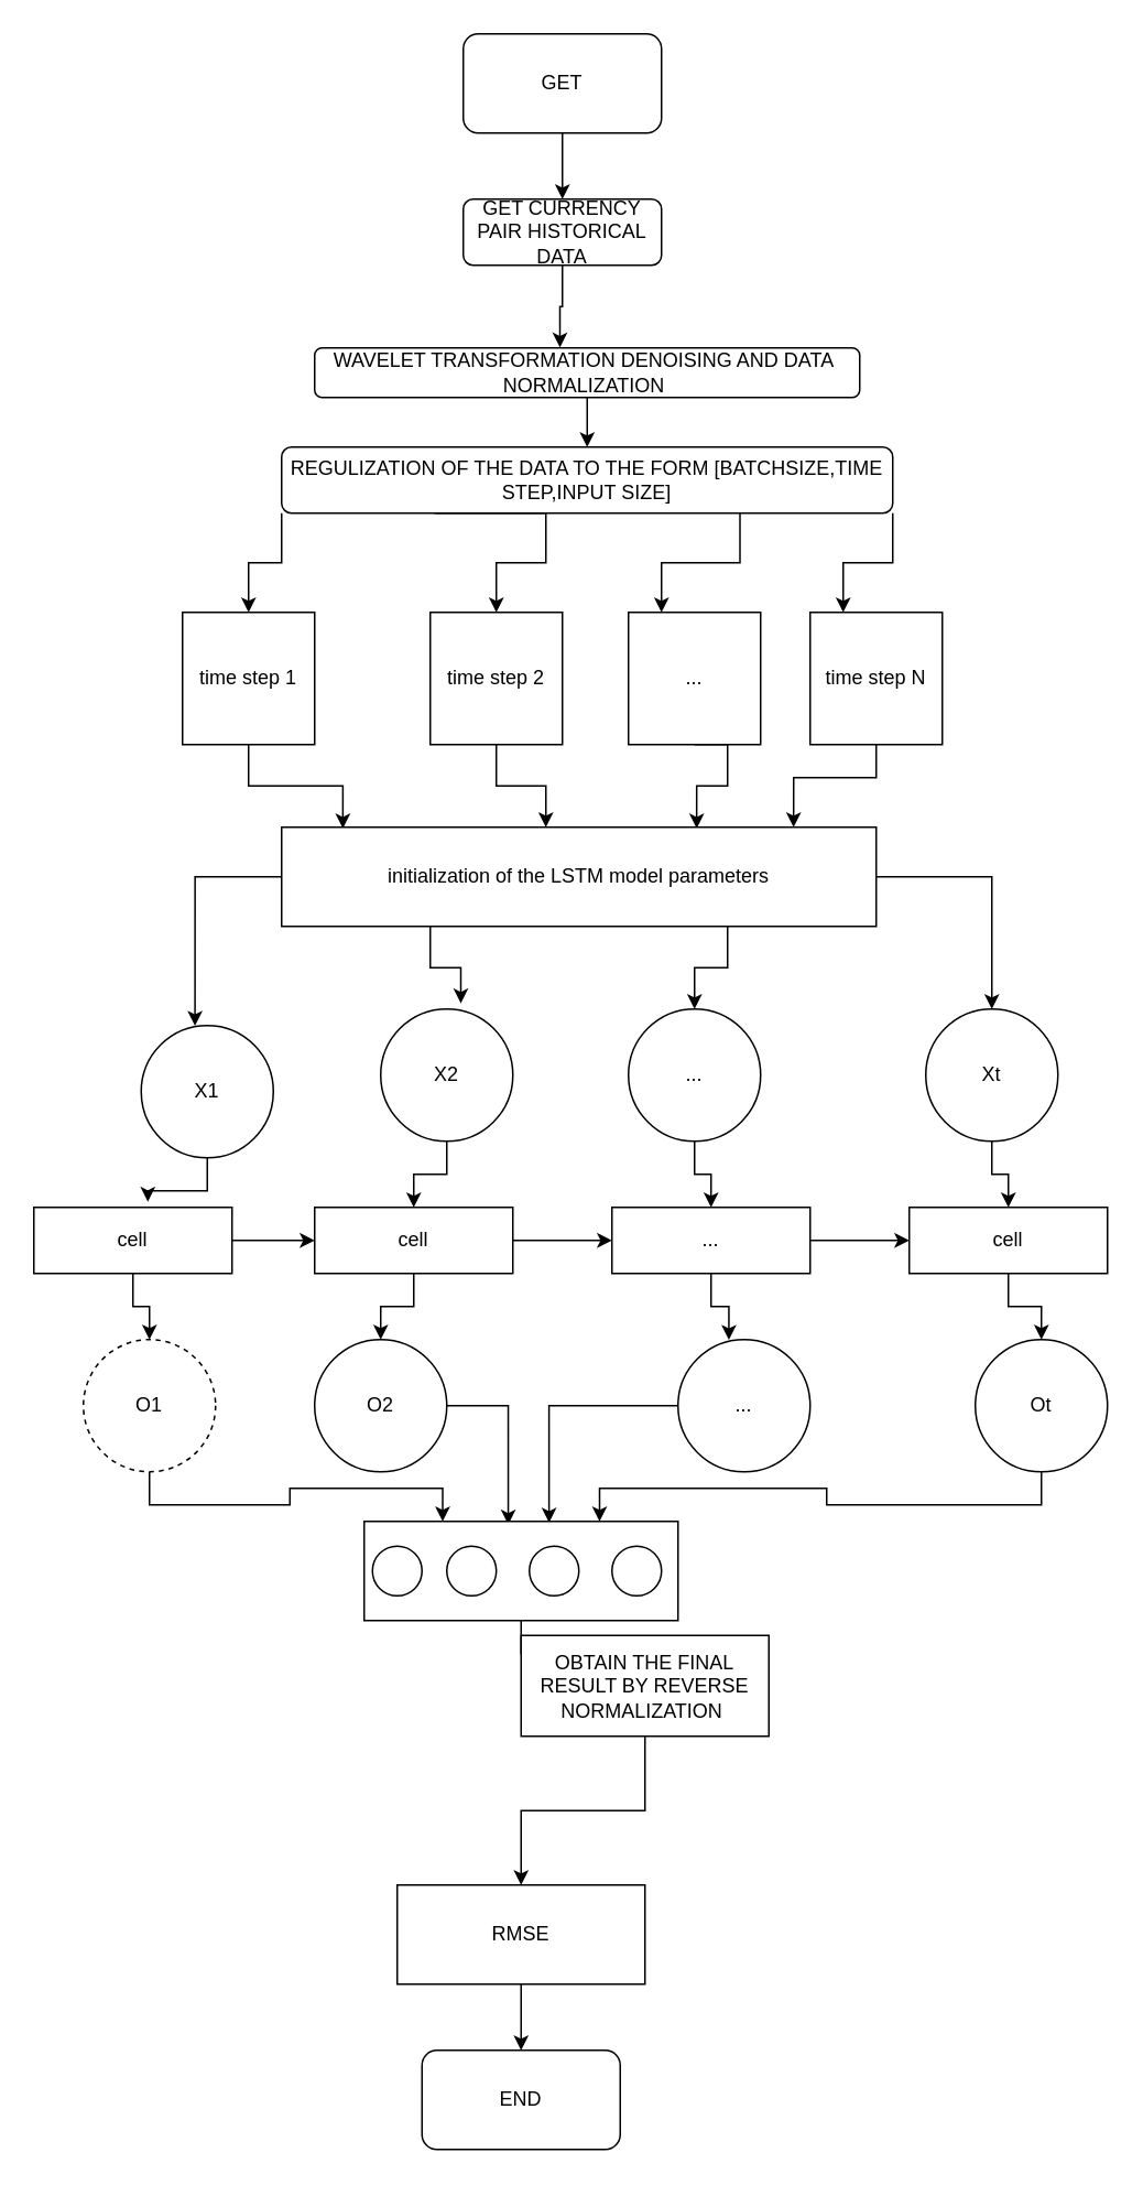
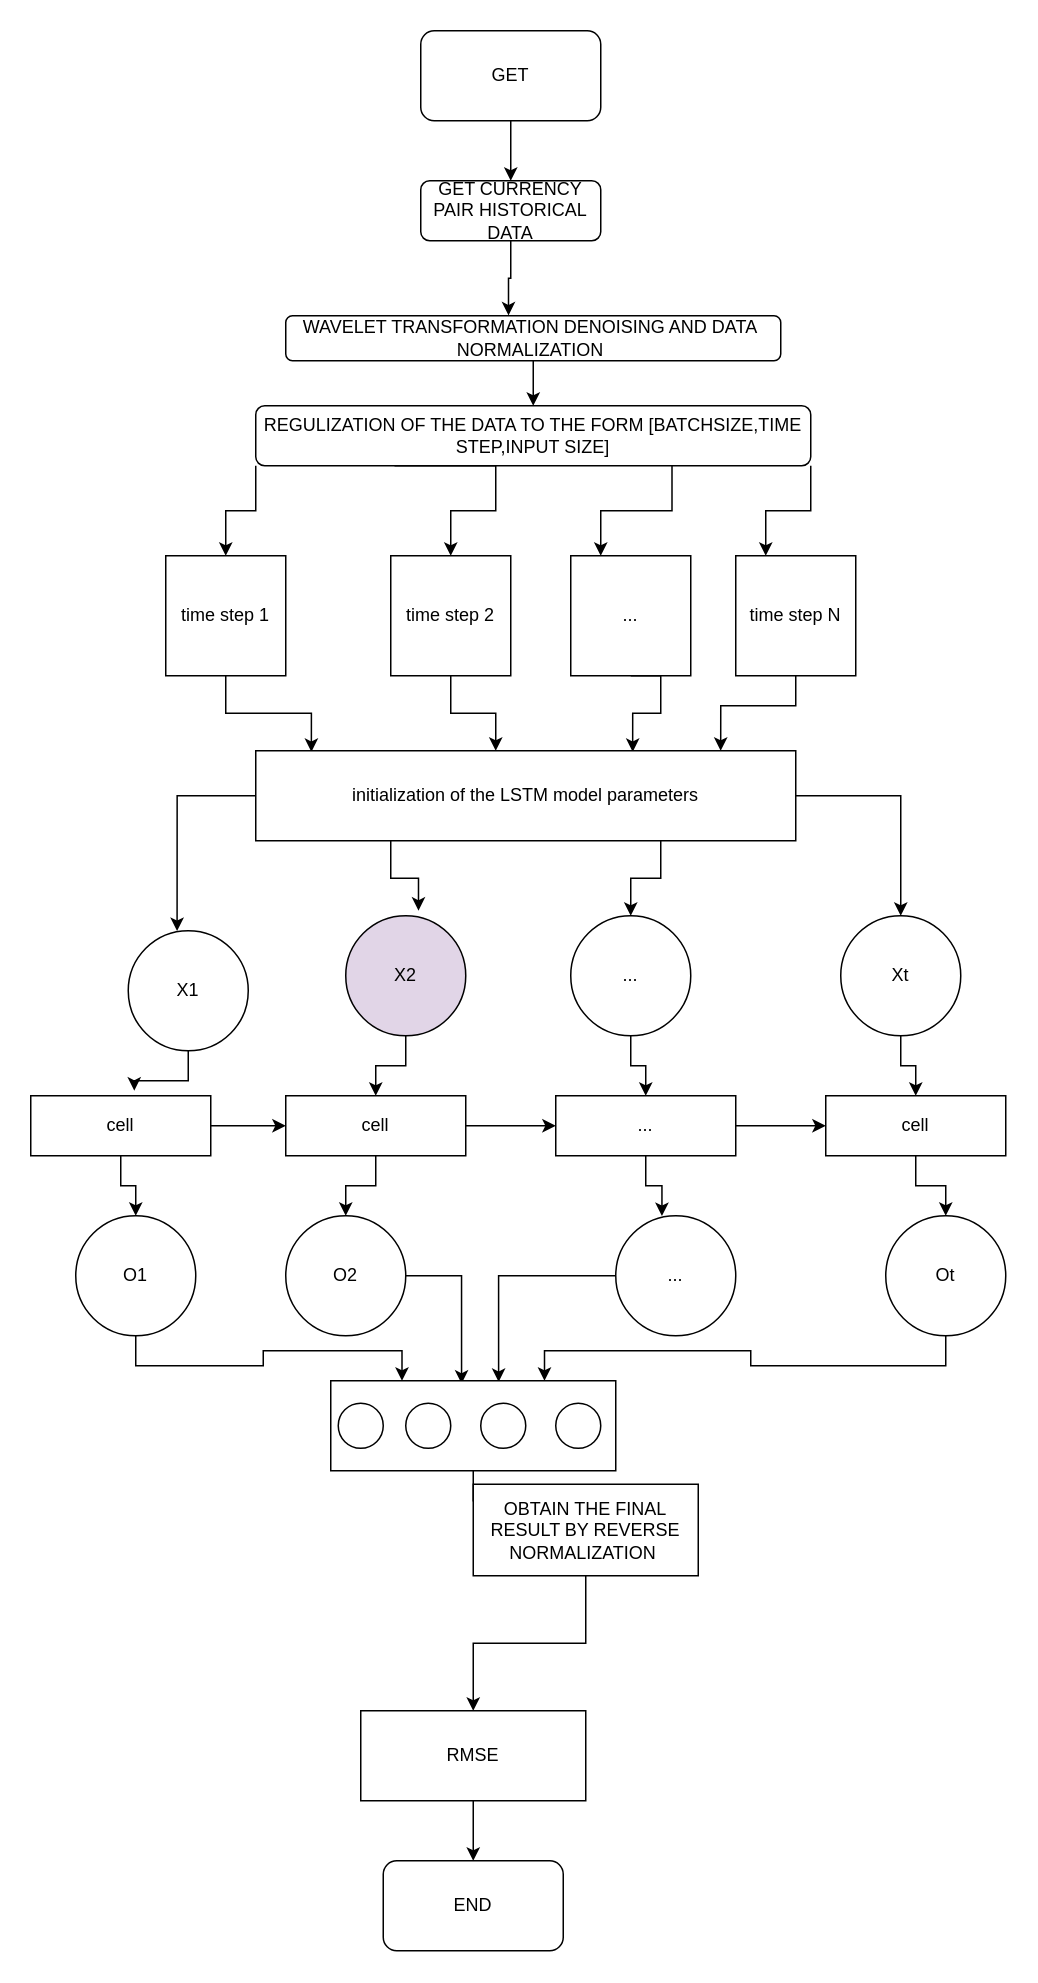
  <mxCell id="0" />
  <mxCell id="1" parent="0" />
  <mxCell id="2" style="edgeStyle=orthogonalEdgeStyle;rounded=0;orthogonalLoop=1;jettySize=auto;html=1;exitX=0.5;exitY=1;exitDx=0;exitDy=0;entryX=0.45;entryY=-0.008;entryDx=0;entryDy=0;entryPerimeter=0;" edge="1" parent="1" source="3" target="5"><mxGeometry relative="1" as="geometry" /></mxCell>
  <mxCell id="3" value="GET CURRENCY PAIR HISTORICAL DATA" style="rounded=1;whiteSpace=wrap;html=1;fontSize=12;glass=0;strokeWidth=1;shadow=0;" parent="1" vertex="1"><mxGeometry x="280" y="120" width="120" height="40" as="geometry" /></mxCell>
  <mxCell id="4" style="edgeStyle=orthogonalEdgeStyle;rounded=0;orthogonalLoop=1;jettySize=auto;html=1;exitX=0.5;exitY=1;exitDx=0;exitDy=0;entryX=0.5;entryY=0;entryDx=0;entryDy=0;" edge="1" parent="1" source="5" target="12"><mxGeometry relative="1" as="geometry" /></mxCell>
  <mxCell id="5" value="WAVELET TRANSFORMATION DENOISING AND DATA&amp;nbsp; NORMALIZATION&amp;nbsp;" style="rounded=1;whiteSpace=wrap;html=1;fontSize=12;glass=0;strokeWidth=1;shadow=0;" vertex="1" parent="1"><mxGeometry x="190" y="210" width="330" height="30" as="geometry" /></mxCell>
  <mxCell id="6" style="edgeStyle=orthogonalEdgeStyle;rounded=0;orthogonalLoop=1;jettySize=auto;html=1;exitX=0.5;exitY=1;exitDx=0;exitDy=0;entryX=0.5;entryY=0;entryDx=0;entryDy=0;" edge="1" parent="1" source="7" target="3"><mxGeometry relative="1" as="geometry" /></mxCell>
  <mxCell id="7" value="GET" style="rounded=1;whiteSpace=wrap;html=1;" vertex="1" parent="1"><mxGeometry x="280" y="20" width="120" height="60" as="geometry" /></mxCell>
  <mxCell id="8" style="edgeStyle=orthogonalEdgeStyle;rounded=0;orthogonalLoop=1;jettySize=auto;html=1;exitX=0.25;exitY=1;exitDx=0;exitDy=0;entryX=0.5;entryY=0;entryDx=0;entryDy=0;" edge="1" parent="1" source="12" target="16"><mxGeometry relative="1" as="geometry"><Array as="points"><mxPoint x="330" y="310" /><mxPoint x="330" y="340" /><mxPoint x="300" y="340" /></Array></mxGeometry></mxCell>
  <mxCell id="9" style="edgeStyle=orthogonalEdgeStyle;rounded=0;orthogonalLoop=1;jettySize=auto;html=1;exitX=0.75;exitY=1;exitDx=0;exitDy=0;entryX=0.25;entryY=0;entryDx=0;entryDy=0;" edge="1" parent="1" source="12" target="18"><mxGeometry relative="1" as="geometry" /></mxCell>
  <mxCell id="10" style="edgeStyle=orthogonalEdgeStyle;rounded=0;orthogonalLoop=1;jettySize=auto;html=1;exitX=1;exitY=1;exitDx=0;exitDy=0;entryX=0.25;entryY=0;entryDx=0;entryDy=0;" edge="1" parent="1" source="12" target="20"><mxGeometry relative="1" as="geometry" /></mxCell>
  <mxCell id="11" style="edgeStyle=orthogonalEdgeStyle;rounded=0;orthogonalLoop=1;jettySize=auto;html=1;exitX=0;exitY=1;exitDx=0;exitDy=0;" edge="1" parent="1" source="12" target="14"><mxGeometry relative="1" as="geometry" /></mxCell>
  <mxCell id="12" value="REGULIZATION OF THE DATA TO THE FORM [BATCHSIZE,TIME STEP,INPUT SIZE]" style="rounded=1;whiteSpace=wrap;html=1;fontSize=12;glass=0;strokeWidth=1;shadow=0;" vertex="1" parent="1"><mxGeometry x="170" y="270" width="370" height="40" as="geometry" /></mxCell>
  <mxCell id="13" style="edgeStyle=orthogonalEdgeStyle;rounded=0;orthogonalLoop=1;jettySize=auto;html=1;exitX=0.5;exitY=1;exitDx=0;exitDy=0;entryX=0.103;entryY=0.013;entryDx=0;entryDy=0;entryPerimeter=0;" edge="1" parent="1" source="14" target="25"><mxGeometry relative="1" as="geometry" /></mxCell>
  <mxCell id="14" value="time step 1" style="whiteSpace=wrap;html=1;aspect=fixed;" vertex="1" parent="1"><mxGeometry x="110" y="370" width="80" height="80" as="geometry" /></mxCell>
  <mxCell id="15" style="edgeStyle=orthogonalEdgeStyle;rounded=0;orthogonalLoop=1;jettySize=auto;html=1;exitX=0.5;exitY=1;exitDx=0;exitDy=0;" edge="1" parent="1" source="16" target="25"><mxGeometry relative="1" as="geometry"><Array as="points"><mxPoint x="300" y="475" /><mxPoint x="330" y="475" /></Array></mxGeometry></mxCell>
  <mxCell id="16" value="time step 2" style="whiteSpace=wrap;html=1;aspect=fixed;" vertex="1" parent="1"><mxGeometry x="260" y="370" width="80" height="80" as="geometry" /></mxCell>
  <mxCell id="17" style="edgeStyle=orthogonalEdgeStyle;rounded=0;orthogonalLoop=1;jettySize=auto;html=1;exitX=0.5;exitY=1;exitDx=0;exitDy=0;entryX=0.698;entryY=0.013;entryDx=0;entryDy=0;entryPerimeter=0;" edge="1" parent="1" source="18" target="25"><mxGeometry relative="1" as="geometry"><Array as="points"><mxPoint x="440" y="450" /><mxPoint x="440" y="475" /><mxPoint x="421" y="475" /></Array></mxGeometry></mxCell>
  <mxCell id="18" value="..." style="whiteSpace=wrap;html=1;aspect=fixed;" vertex="1" parent="1"><mxGeometry x="380" y="370" width="80" height="80" as="geometry" /></mxCell>
  <mxCell id="19" style="edgeStyle=orthogonalEdgeStyle;rounded=0;orthogonalLoop=1;jettySize=auto;html=1;exitX=0.5;exitY=1;exitDx=0;exitDy=0;entryX=0.861;entryY=0;entryDx=0;entryDy=0;entryPerimeter=0;" edge="1" parent="1" source="20" target="25"><mxGeometry relative="1" as="geometry"><mxPoint x="480" y="490" as="targetPoint" /><Array as="points"><mxPoint x="530" y="470" /><mxPoint x="480" y="470" /></Array></mxGeometry></mxCell>
  <mxCell id="20" value="time step N" style="whiteSpace=wrap;html=1;aspect=fixed;" vertex="1" parent="1"><mxGeometry x="490" y="370" width="80" height="80" as="geometry" /></mxCell>
  <mxCell id="21" style="edgeStyle=orthogonalEdgeStyle;rounded=0;orthogonalLoop=1;jettySize=auto;html=1;entryX=0.407;entryY=0.002;entryDx=0;entryDy=0;entryPerimeter=0;" edge="1" parent="1" source="25" target="31"><mxGeometry relative="1" as="geometry" /></mxCell>
  <mxCell id="22" style="edgeStyle=orthogonalEdgeStyle;rounded=0;orthogonalLoop=1;jettySize=auto;html=1;exitX=1;exitY=0.5;exitDx=0;exitDy=0;entryX=0.5;entryY=0;entryDx=0;entryDy=0;" edge="1" parent="1" source="25" target="33"><mxGeometry relative="1" as="geometry" /></mxCell>
  <mxCell id="23" style="edgeStyle=orthogonalEdgeStyle;rounded=0;orthogonalLoop=1;jettySize=auto;html=1;exitX=0.75;exitY=1;exitDx=0;exitDy=0;entryX=0.5;entryY=0;entryDx=0;entryDy=0;" edge="1" parent="1" source="25" target="27"><mxGeometry relative="1" as="geometry" /></mxCell>
  <mxCell id="24" style="edgeStyle=orthogonalEdgeStyle;rounded=0;orthogonalLoop=1;jettySize=auto;html=1;exitX=0.25;exitY=1;exitDx=0;exitDy=0;entryX=0.606;entryY=-0.042;entryDx=0;entryDy=0;entryPerimeter=0;" edge="1" parent="1" source="25" target="29"><mxGeometry relative="1" as="geometry" /></mxCell>
  <mxCell id="25" value="initialization of the LSTM model parameters" style="rounded=0;whiteSpace=wrap;html=1;" vertex="1" parent="1"><mxGeometry x="170" y="500" width="360" height="60" as="geometry" /></mxCell>
  <mxCell id="26" style="edgeStyle=orthogonalEdgeStyle;rounded=0;orthogonalLoop=1;jettySize=auto;html=1;exitX=0.5;exitY=1;exitDx=0;exitDy=0;entryX=0.5;entryY=0;entryDx=0;entryDy=0;" edge="1" parent="1" source="27" target="38"><mxGeometry relative="1" as="geometry" /></mxCell>
  <mxCell id="27" value="..." style="ellipse;whiteSpace=wrap;html=1;aspect=fixed;" vertex="1" parent="1"><mxGeometry x="380" y="610" width="80" height="80" as="geometry" /></mxCell>
  <mxCell id="28" style="edgeStyle=orthogonalEdgeStyle;rounded=0;orthogonalLoop=1;jettySize=auto;html=1;exitX=0.5;exitY=1;exitDx=0;exitDy=0;entryX=0.5;entryY=0;entryDx=0;entryDy=0;" edge="1" parent="1" source="29" target="41"><mxGeometry relative="1" as="geometry" /></mxCell>
- <mxCell id="29" value="X2" style="ellipse;whiteSpace=wrap;html=1;aspect=fixed;" vertex="1" parent="1"><mxGeometry x="230" y="610" width="80" height="80" as="geometry" /></mxCell>
+ <mxCell id="29" value="X2" style="ellipse;whiteSpace=wrap;html=1;aspect=fixed;fillColor=#e1d5e7;" vertex="1" parent="1"><mxGeometry x="230" y="610" width="80" height="80" as="geometry" /></mxCell>
  <mxCell id="30" style="edgeStyle=orthogonalEdgeStyle;rounded=0;orthogonalLoop=1;jettySize=auto;html=1;exitX=0.5;exitY=1;exitDx=0;exitDy=0;entryX=0.575;entryY=-0.084;entryDx=0;entryDy=0;entryPerimeter=0;" edge="1" parent="1" source="31" target="44"><mxGeometry relative="1" as="geometry" /></mxCell>
  <mxCell id="31" value="X1" style="ellipse;whiteSpace=wrap;html=1;aspect=fixed;" vertex="1" parent="1"><mxGeometry x="85" y="620" width="80" height="80" as="geometry" /></mxCell>
  <mxCell id="32" style="edgeStyle=orthogonalEdgeStyle;rounded=0;orthogonalLoop=1;jettySize=auto;html=1;exitX=0.5;exitY=1;exitDx=0;exitDy=0;" edge="1" parent="1" source="33" target="35"><mxGeometry relative="1" as="geometry" /></mxCell>
  <mxCell id="33" value="Xt" style="ellipse;whiteSpace=wrap;html=1;aspect=fixed;" vertex="1" parent="1"><mxGeometry x="560" y="610" width="80" height="80" as="geometry" /></mxCell>
  <mxCell id="34" style="edgeStyle=orthogonalEdgeStyle;rounded=0;orthogonalLoop=1;jettySize=auto;html=1;exitX=0.5;exitY=1;exitDx=0;exitDy=0;" edge="1" parent="1" source="35" target="48"><mxGeometry relative="1" as="geometry" /></mxCell>
  <mxCell id="35" value="cell" style="rounded=0;whiteSpace=wrap;html=1;" vertex="1" parent="1"><mxGeometry x="550" y="730" width="120" height="40" as="geometry" /></mxCell>
  <mxCell id="36" style="edgeStyle=orthogonalEdgeStyle;rounded=0;orthogonalLoop=1;jettySize=auto;html=1;entryX=0.385;entryY=0.002;entryDx=0;entryDy=0;entryPerimeter=0;" edge="1" parent="1" source="38" target="46"><mxGeometry relative="1" as="geometry" /></mxCell>
  <mxCell id="37" style="edgeStyle=orthogonalEdgeStyle;rounded=0;orthogonalLoop=1;jettySize=auto;html=1;exitX=1;exitY=0.5;exitDx=0;exitDy=0;entryX=0;entryY=0.5;entryDx=0;entryDy=0;" edge="1" parent="1" source="38" target="35"><mxGeometry relative="1" as="geometry" /></mxCell>
  <mxCell id="38" value="..." style="rounded=0;whiteSpace=wrap;html=1;" vertex="1" parent="1"><mxGeometry x="370" y="730" width="120" height="40" as="geometry" /></mxCell>
  <mxCell id="39" style="edgeStyle=orthogonalEdgeStyle;rounded=0;orthogonalLoop=1;jettySize=auto;html=1;exitX=0.5;exitY=1;exitDx=0;exitDy=0;entryX=0.5;entryY=0;entryDx=0;entryDy=0;" edge="1" parent="1" source="41" target="50"><mxGeometry relative="1" as="geometry" /></mxCell>
  <mxCell id="40" style="edgeStyle=orthogonalEdgeStyle;rounded=0;orthogonalLoop=1;jettySize=auto;html=1;exitX=1;exitY=0.5;exitDx=0;exitDy=0;entryX=0;entryY=0.5;entryDx=0;entryDy=0;" edge="1" parent="1" source="41" target="38"><mxGeometry relative="1" as="geometry" /></mxCell>
  <mxCell id="41" value="cell" style="rounded=0;whiteSpace=wrap;html=1;" vertex="1" parent="1"><mxGeometry x="190" y="730" width="120" height="40" as="geometry" /></mxCell>
  <mxCell id="42" style="edgeStyle=orthogonalEdgeStyle;rounded=0;orthogonalLoop=1;jettySize=auto;html=1;exitX=0.5;exitY=1;exitDx=0;exitDy=0;entryX=0.5;entryY=0;entryDx=0;entryDy=0;" edge="1" parent="1" source="44" target="52"><mxGeometry relative="1" as="geometry" /></mxCell>
  <mxCell id="43" style="edgeStyle=orthogonalEdgeStyle;rounded=0;orthogonalLoop=1;jettySize=auto;html=1;exitX=1;exitY=0.5;exitDx=0;exitDy=0;entryX=0;entryY=0.5;entryDx=0;entryDy=0;" edge="1" parent="1" source="44" target="41"><mxGeometry relative="1" as="geometry" /></mxCell>
  <mxCell id="44" value="cell" style="rounded=0;whiteSpace=wrap;html=1;" vertex="1" parent="1"><mxGeometry x="20" y="730" width="120" height="40" as="geometry" /></mxCell>
  <mxCell id="45" style="edgeStyle=orthogonalEdgeStyle;rounded=0;orthogonalLoop=1;jettySize=auto;html=1;exitX=0;exitY=0.5;exitDx=0;exitDy=0;entryX=0.589;entryY=0.013;entryDx=0;entryDy=0;entryPerimeter=0;" edge="1" parent="1" source="46" target="54"><mxGeometry relative="1" as="geometry" /></mxCell>
  <mxCell id="46" value="..." style="ellipse;whiteSpace=wrap;html=1;aspect=fixed;" vertex="1" parent="1"><mxGeometry x="410" y="810" width="80" height="80" as="geometry" /></mxCell>
  <mxCell id="47" style="edgeStyle=orthogonalEdgeStyle;rounded=0;orthogonalLoop=1;jettySize=auto;html=1;exitX=0.5;exitY=1;exitDx=0;exitDy=0;entryX=0.75;entryY=0;entryDx=0;entryDy=0;" edge="1" parent="1" source="48" target="54"><mxGeometry relative="1" as="geometry" /></mxCell>
  <mxCell id="48" value="Ot" style="ellipse;whiteSpace=wrap;html=1;aspect=fixed;" vertex="1" parent="1"><mxGeometry x="590" y="810" width="80" height="80" as="geometry" /></mxCell>
  <mxCell id="49" style="edgeStyle=orthogonalEdgeStyle;rounded=0;orthogonalLoop=1;jettySize=auto;html=1;exitX=1;exitY=0.5;exitDx=0;exitDy=0;entryX=0.459;entryY=0.032;entryDx=0;entryDy=0;entryPerimeter=0;" edge="1" parent="1" source="50" target="54"><mxGeometry relative="1" as="geometry" /></mxCell>
  <mxCell id="50" value="O2" style="ellipse;whiteSpace=wrap;html=1;aspect=fixed;" vertex="1" parent="1"><mxGeometry x="190" y="810" width="80" height="80" as="geometry" /></mxCell>
  <mxCell id="51" style="edgeStyle=orthogonalEdgeStyle;rounded=0;orthogonalLoop=1;jettySize=auto;html=1;exitX=0.5;exitY=1;exitDx=0;exitDy=0;entryX=0.25;entryY=0;entryDx=0;entryDy=0;" edge="1" parent="1" source="52" target="54"><mxGeometry relative="1" as="geometry" /></mxCell>
- <mxCell id="52" value="O1" style="ellipse;whiteSpace=wrap;html=1;aspect=fixed;dashed=1;" vertex="1" parent="1"><mxGeometry x="50" y="810" width="80" height="80" as="geometry" /></mxCell>
+ <mxCell id="52" value="O1" style="ellipse;whiteSpace=wrap;html=1;aspect=fixed;" vertex="1" parent="1"><mxGeometry x="50" y="810" width="80" height="80" as="geometry" /></mxCell>
  <mxCell id="53" style="edgeStyle=orthogonalEdgeStyle;rounded=0;orthogonalLoop=1;jettySize=auto;html=1;exitX=0.5;exitY=1;exitDx=0;exitDy=0;entryX=0.5;entryY=0;entryDx=0;entryDy=0;" edge="1" parent="1" source="54" target="56"><mxGeometry relative="1" as="geometry" /></mxCell>
  <mxCell id="54" value="" style="rounded=0;whiteSpace=wrap;html=1;" vertex="1" parent="1"><mxGeometry x="220" y="920" width="190" height="60" as="geometry" /></mxCell>
  <mxCell id="55" style="edgeStyle=orthogonalEdgeStyle;rounded=0;orthogonalLoop=1;jettySize=auto;html=1;entryX=0.5;entryY=0;entryDx=0;entryDy=0;" edge="1" parent="1" source="56" target="59"><mxGeometry relative="1" as="geometry" /></mxCell>
  <mxCell id="56" value="OBTAIN THE FINAL RESULT BY REVERSE NORMALIZATION&amp;nbsp;" style="rounded=0;whiteSpace=wrap;html=1;" vertex="1" parent="1"><mxGeometry x="315" y="989" width="150" height="61" as="geometry" /></mxCell>
  <mxCell id="57" value="END" style="rounded=1;whiteSpace=wrap;html=1;" vertex="1" parent="1"><mxGeometry x="255" y="1240" width="120" height="60" as="geometry" /></mxCell>
  <mxCell id="58" style="edgeStyle=orthogonalEdgeStyle;rounded=0;orthogonalLoop=1;jettySize=auto;html=1;entryX=0.5;entryY=0;entryDx=0;entryDy=0;" edge="1" parent="1" source="59" target="57"><mxGeometry relative="1" as="geometry" /></mxCell>
  <mxCell id="59" value="RMSE" style="rounded=0;whiteSpace=wrap;html=1;" vertex="1" parent="1"><mxGeometry x="240" y="1140" width="150" height="60" as="geometry" /></mxCell>
  <mxCell id="60" value="" style="ellipse;whiteSpace=wrap;html=1;aspect=fixed;" vertex="1" parent="1"><mxGeometry x="370" y="935" width="30" height="30" as="geometry" /></mxCell>
  <mxCell id="61" value="" style="ellipse;whiteSpace=wrap;html=1;aspect=fixed;" vertex="1" parent="1"><mxGeometry x="320" y="935" width="30" height="30" as="geometry" /></mxCell>
  <mxCell id="62" value="" style="ellipse;whiteSpace=wrap;html=1;aspect=fixed;" vertex="1" parent="1"><mxGeometry x="270" y="935" width="30" height="30" as="geometry" /></mxCell>
  <mxCell id="63" value="" style="ellipse;whiteSpace=wrap;html=1;aspect=fixed;" vertex="1" parent="1"><mxGeometry x="225" y="935" width="30" height="30" as="geometry" /></mxCell>
